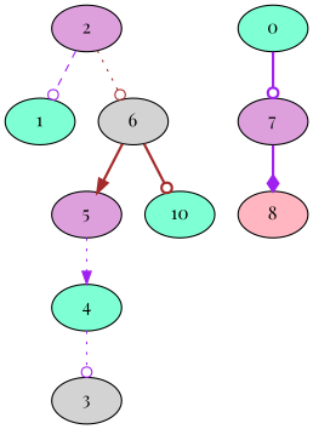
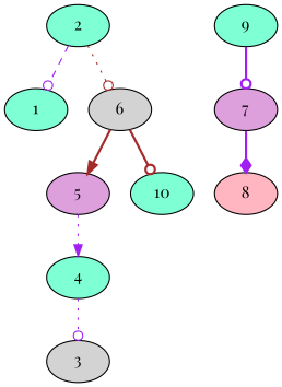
  digraph {
    fontname="Playfair Display"
    node [fillcolor=aquamarine fontname="Playfair Display" style=filled]
    edge [arrowhead=odot color=purple fontname="Playfair Display" style=bold]
-   2 [fillcolor=plum]
+   2
    1
    6 [fillcolor=lightgrey]
    5 [fillcolor=plum]
    10
    4
    3 [fillcolor=lightgrey]
    7 [fillcolor=plum]
-   9 [label=0]
+   9
    8 [fillcolor=lightpink]
    2 -> 1 [style=dashed]
    2 -> 6 [color=brown style=dotted]
    6 -> 5 [arrowhead=normal color=brown]
    6 -> 10 [color=brown]
    5 -> 4 [arrowhead=normal style=dotted]
    4 -> 3 [style=dotted]
    7 -> 8 [arrowhead=diamond]
    9 -> 7
  }
